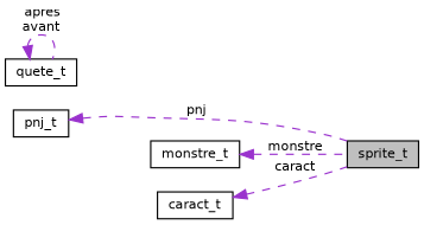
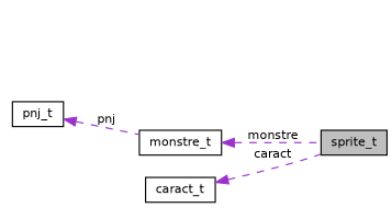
  digraph {
    rankdir=LR
    node [color=black fillcolor=white fontname=Helvetica fontsize=10 shape=record style=filled]
    edge [color=darkorchid3 dir=back fontname=Helvetica fontsize=10 labelfontname=Helvetica labelfontsize=10 style=dashed]
    n1 [fillcolor=grey75 fontcolor=black height=0.2 label=sprite_t width=0.4]
    n2 [height=0.2 label=pnj_t width=0.4]
-   n3 [height=0.2 label=quete_t width=0.4]
    n4 [height=0.2 label=monstre_t width=0.4]
    n5 [height=0.2 label=caract_t width=0.4]
-   n2 -> n1 [label=" pnj"]
-   n3 -> n3 [label=" apres\navant"]
+   n2 -> n4 [label=" pnj"]
    n4 -> n1 [label=" monstre"]
    n5 -> n1 [label=" caract"]
  }
